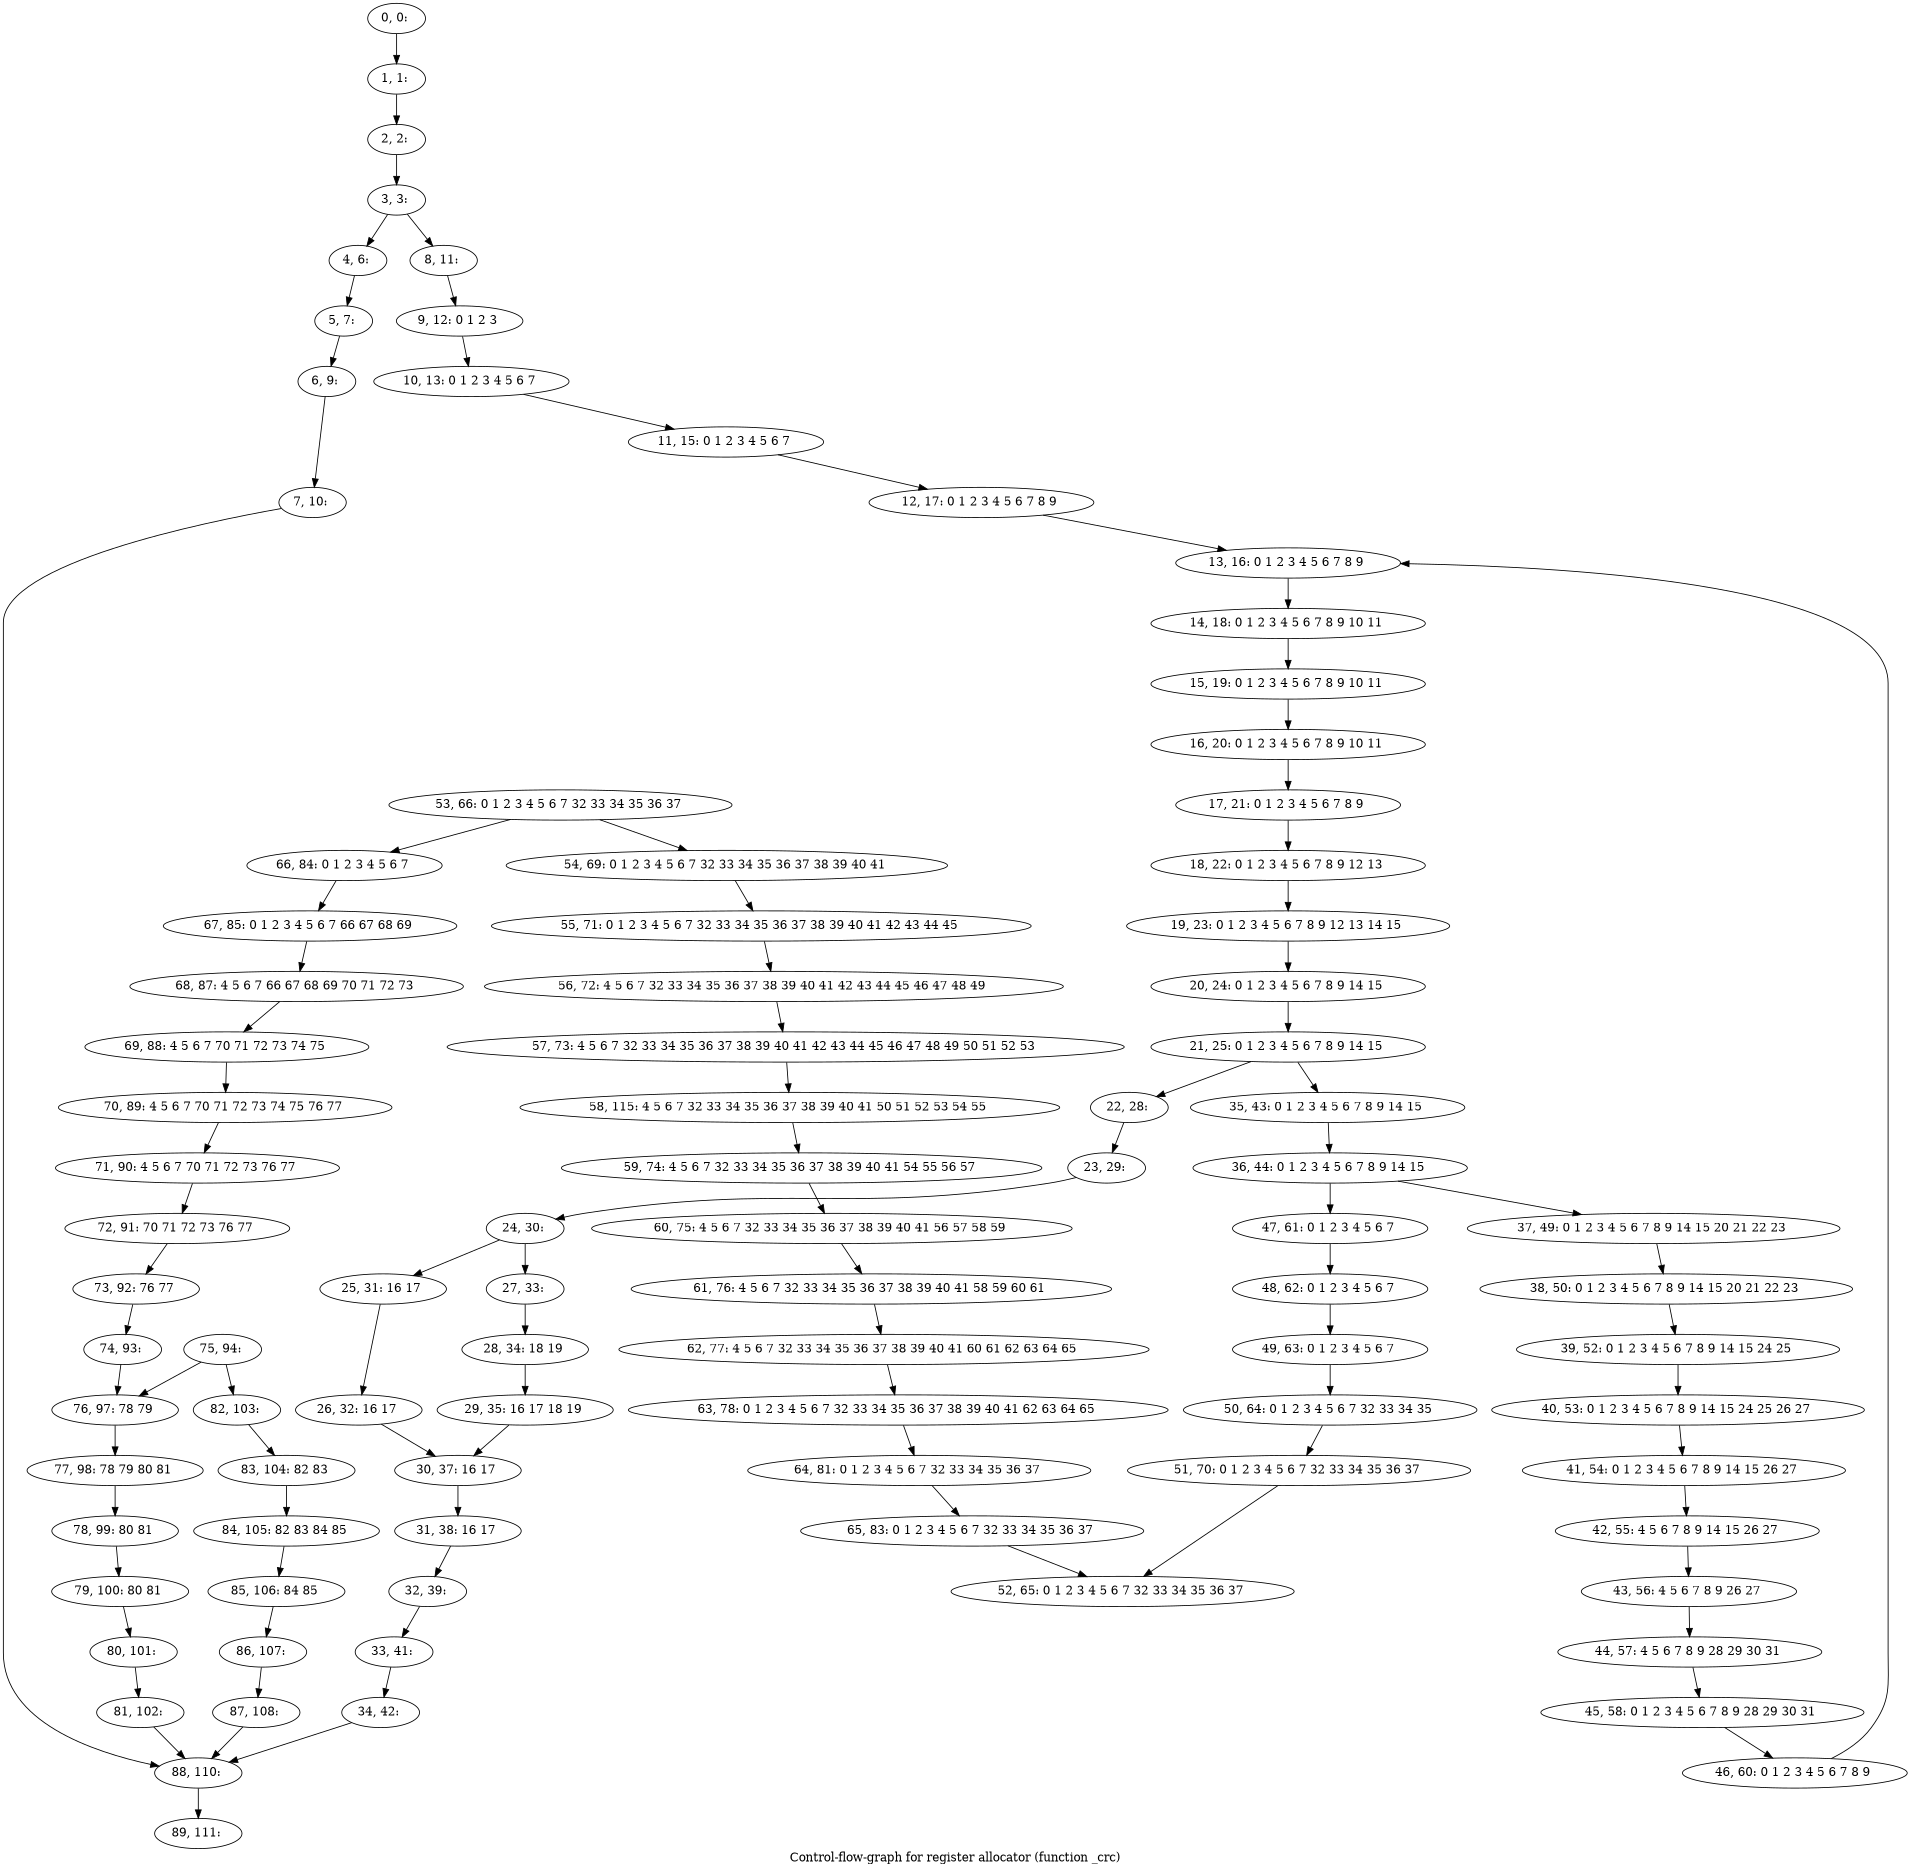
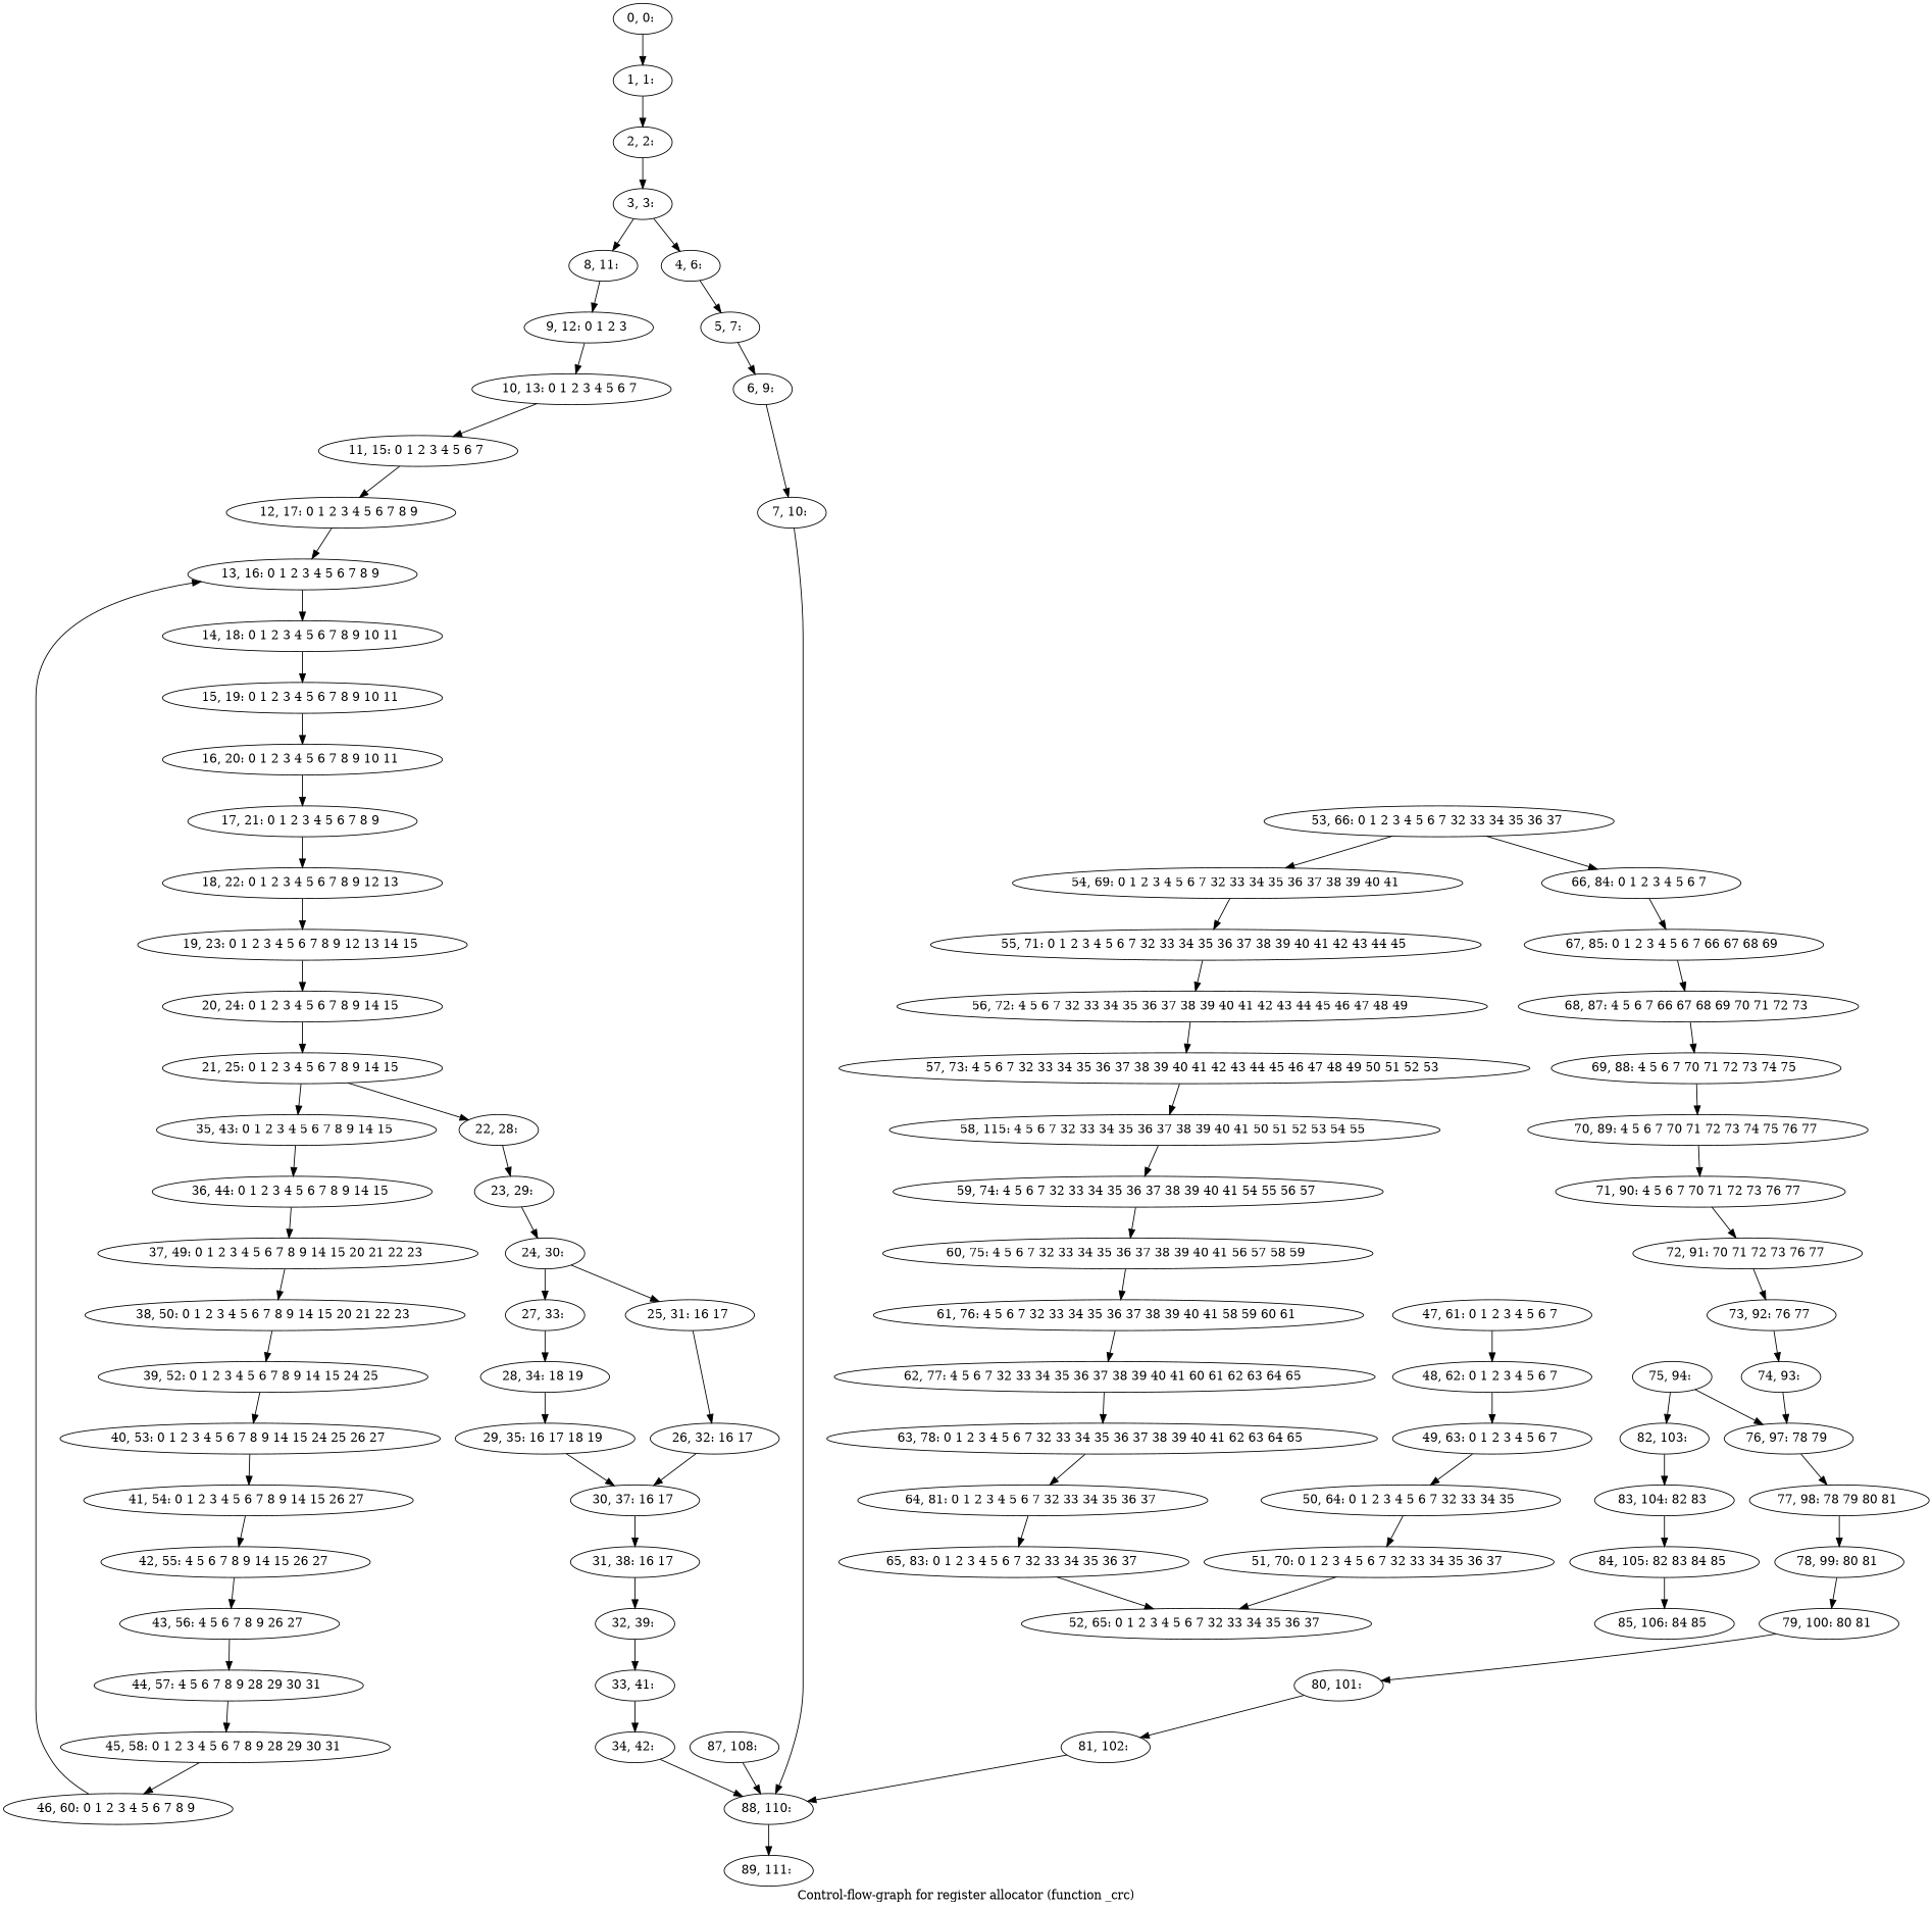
  digraph {
    label="Control-flow-graph for register allocator (function _crc)"
    n1 [label="0, 0: "]
    n2 [label="1, 1: "]
    n3 [label="2, 2: "]
    n4 [label="3, 3: "]
    n5 [label="4, 6: "]
    n6 [label="8, 11: "]
    n7 [label="5, 7: "]
    n8 [label="9, 12: 0 1 2 3 "]
    n9 [label="6, 9: "]
    n10 [label="7, 10: "]
    n11 [label="88, 110: "]
    n12 [label="89, 111: "]
    n13 [label="10, 13: 0 1 2 3 4 5 6 7 "]
    n14 [label="11, 15: 0 1 2 3 4 5 6 7 "]
    n15 [label="12, 17: 0 1 2 3 4 5 6 7 8 9 "]
    n16 [label="13, 16: 0 1 2 3 4 5 6 7 8 9 "]
    n17 [label="14, 18: 0 1 2 3 4 5 6 7 8 9 10 11 "]
    n18 [label="15, 19: 0 1 2 3 4 5 6 7 8 9 10 11 "]
    n19 [label="16, 20: 0 1 2 3 4 5 6 7 8 9 10 11 "]
    n20 [label="17, 21: 0 1 2 3 4 5 6 7 8 9 "]
    n21 [label="18, 22: 0 1 2 3 4 5 6 7 8 9 12 13 "]
    n22 [label="19, 23: 0 1 2 3 4 5 6 7 8 9 12 13 14 15 "]
    n23 [label="20, 24: 0 1 2 3 4 5 6 7 8 9 14 15 "]
    n24 [label="21, 25: 0 1 2 3 4 5 6 7 8 9 14 15 "]
    n25 [label="22, 28: "]
    n26 [label="35, 43: 0 1 2 3 4 5 6 7 8 9 14 15 "]
    n27 [label="23, 29: "]
    n28 [label="36, 44: 0 1 2 3 4 5 6 7 8 9 14 15 "]
    n29 [label="24, 30: "]
    n30 [label="25, 31: 16 17 "]
    n31 [label="27, 33: "]
    n32 [label="26, 32: 16 17 "]
    n33 [label="28, 34: 18 19 "]
    n34 [label="30, 37: 16 17 "]
    n35 [label="31, 38: 16 17 "]
    n36 [label="29, 35: 16 17 18 19 "]
    n37 [label="32, 39: "]
    n38 [label="33, 41: "]
    n39 [label="34, 42: "]
    n40 [label="37, 49: 0 1 2 3 4 5 6 7 8 9 14 15 20 21 22 23 "]
    n41 [label="47, 61: 0 1 2 3 4 5 6 7 "]
    n42 [label="38, 50: 0 1 2 3 4 5 6 7 8 9 14 15 20 21 22 23 "]
    n43 [label="48, 62: 0 1 2 3 4 5 6 7 "]
    n44 [label="39, 52: 0 1 2 3 4 5 6 7 8 9 14 15 24 25 "]
    n45 [label="40, 53: 0 1 2 3 4 5 6 7 8 9 14 15 24 25 26 27 "]
    n46 [label="41, 54: 0 1 2 3 4 5 6 7 8 9 14 15 26 27 "]
    n47 [label="42, 55: 4 5 6 7 8 9 14 15 26 27 "]
    n48 [label="43, 56: 4 5 6 7 8 9 26 27 "]
    n49 [label="44, 57: 4 5 6 7 8 9 28 29 30 31 "]
    n50 [label="45, 58: 0 1 2 3 4 5 6 7 8 9 28 29 30 31 "]
    n51 [label="46, 60: 0 1 2 3 4 5 6 7 8 9 "]
    n52 [label="49, 63: 0 1 2 3 4 5 6 7 "]
    n53 [label="50, 64: 0 1 2 3 4 5 6 7 32 33 34 35 "]
    n54 [label="51, 70: 0 1 2 3 4 5 6 7 32 33 34 35 36 37 "]
    n55 [label="52, 65: 0 1 2 3 4 5 6 7 32 33 34 35 36 37 "]
    n56 [label="53, 66: 0 1 2 3 4 5 6 7 32 33 34 35 36 37 "]
    n57 [label="54, 69: 0 1 2 3 4 5 6 7 32 33 34 35 36 37 38 39 40 41 "]
    n58 [label="66, 84: 0 1 2 3 4 5 6 7 "]
    n59 [label="55, 71: 0 1 2 3 4 5 6 7 32 33 34 35 36 37 38 39 40 41 42 43 44 45 "]
    n60 [label="67, 85: 0 1 2 3 4 5 6 7 66 67 68 69 "]
    n61 [label="56, 72: 4 5 6 7 32 33 34 35 36 37 38 39 40 41 42 43 44 45 46 47 48 49 "]
    n62 [label="57, 73: 4 5 6 7 32 33 34 35 36 37 38 39 40 41 42 43 44 45 46 47 48 49 50 51 52 53 "]
    n63 [label="58, 115: 4 5 6 7 32 33 34 35 36 37 38 39 40 41 50 51 52 53 54 55 "]
    n64 [label="59, 74: 4 5 6 7 32 33 34 35 36 37 38 39 40 41 54 55 56 57 "]
    n65 [label="60, 75: 4 5 6 7 32 33 34 35 36 37 38 39 40 41 56 57 58 59 "]
    n66 [label="61, 76: 4 5 6 7 32 33 34 35 36 37 38 39 40 41 58 59 60 61 "]
    n67 [label="62, 77: 4 5 6 7 32 33 34 35 36 37 38 39 40 41 60 61 62 63 64 65 "]
    n68 [label="63, 78: 0 1 2 3 4 5 6 7 32 33 34 35 36 37 38 39 40 41 62 63 64 65 "]
    n69 [label="64, 81: 0 1 2 3 4 5 6 7 32 33 34 35 36 37 "]
    n70 [label="65, 83: 0 1 2 3 4 5 6 7 32 33 34 35 36 37 "]
    n71 [label="68, 87: 4 5 6 7 66 67 68 69 70 71 72 73 "]
    n72 [label="69, 88: 4 5 6 7 70 71 72 73 74 75 "]
    n73 [label="70, 89: 4 5 6 7 70 71 72 73 74 75 76 77 "]
    n74 [label="71, 90: 4 5 6 7 70 71 72 73 76 77 "]
    n75 [label="72, 91: 70 71 72 73 76 77 "]
    n76 [label="73, 92: 76 77 "]
    n77 [label="74, 93: "]
    n78 [label="76, 97: 78 79 "]
    n79 [label="75, 94: "]
    n80 [label="82, 103: "]
    n81 [label="77, 98: 78 79 80 81 "]
    n82 [label="83, 104: 82 83 "]
    n83 [label="78, 99: 80 81 "]
    n84 [label="79, 100: 80 81 "]
    n85 [label="80, 101: "]
    n86 [label="81, 102: "]
    n87 [label="84, 105: 82 83 84 85 "]
    n88 [label="85, 106: 84 85 "]
-   n89 [label="86, 107: "]
    n90 [label="87, 108: "]
    n1 -> n2
    n2 -> n3
    n3 -> n4
    n4 -> n5
    n4 -> n6
    n5 -> n7
    n6 -> n8
    n7 -> n9
    n8 -> n13
    n9 -> n10
    n10 -> n11
    n11 -> n12
    n13 -> n14
    n14 -> n15
    n15 -> n16
    n16 -> n17
    n17 -> n18
    n18 -> n19
    n19 -> n20
    n20 -> n21
    n21 -> n22
    n22 -> n23
    n23 -> n24
    n24 -> n25
    n24 -> n26
    n25 -> n27
    n26 -> n28
    n27 -> n29
    n28 -> n40
-   n28 -> n41
    n29 -> n30
    n29 -> n31
    n30 -> n32
    n31 -> n33
    n32 -> n34
    n33 -> n36
    n34 -> n35
    n35 -> n37
    n36 -> n34
    n37 -> n38
    n38 -> n39
    n39 -> n11
    n40 -> n42
    n41 -> n43
    n42 -> n44
    n43 -> n52
    n44 -> n45
    n45 -> n46
    n46 -> n47
    n47 -> n48
    n48 -> n49
    n49 -> n50
    n50 -> n51
    n51 -> n16
    n52 -> n53
    n53 -> n54
    n54 -> n55
    n56 -> n57
    n56 -> n58
    n57 -> n59
    n58 -> n60
    n59 -> n61
    n60 -> n71
    n61 -> n62
    n62 -> n63
    n63 -> n64
    n64 -> n65
    n65 -> n66
    n66 -> n67
    n67 -> n68
    n68 -> n69
    n69 -> n70
    n70 -> n55
    n71 -> n72
    n72 -> n73
    n73 -> n74
    n74 -> n75
    n75 -> n76
    n76 -> n77
    n77 -> n78
    n78 -> n81
    n79 -> n78
    n79 -> n80
    n80 -> n82
    n81 -> n83
    n82 -> n87
    n83 -> n84
    n84 -> n85
    n85 -> n86
    n86 -> n11
    n87 -> n88
-   n88 -> n89
-   n89 -> n90
    n90 -> n11
  }
